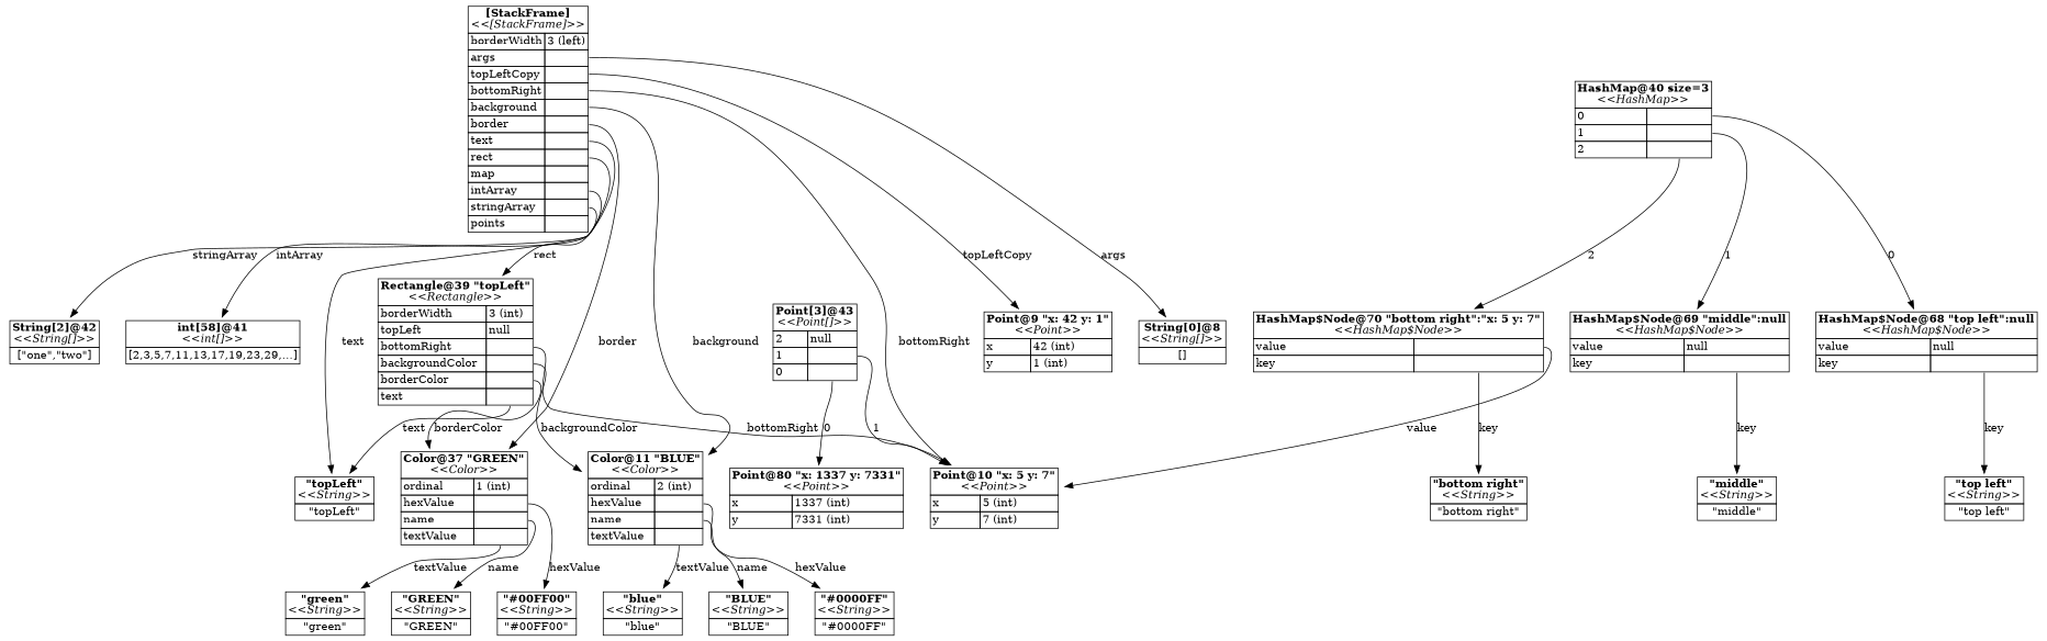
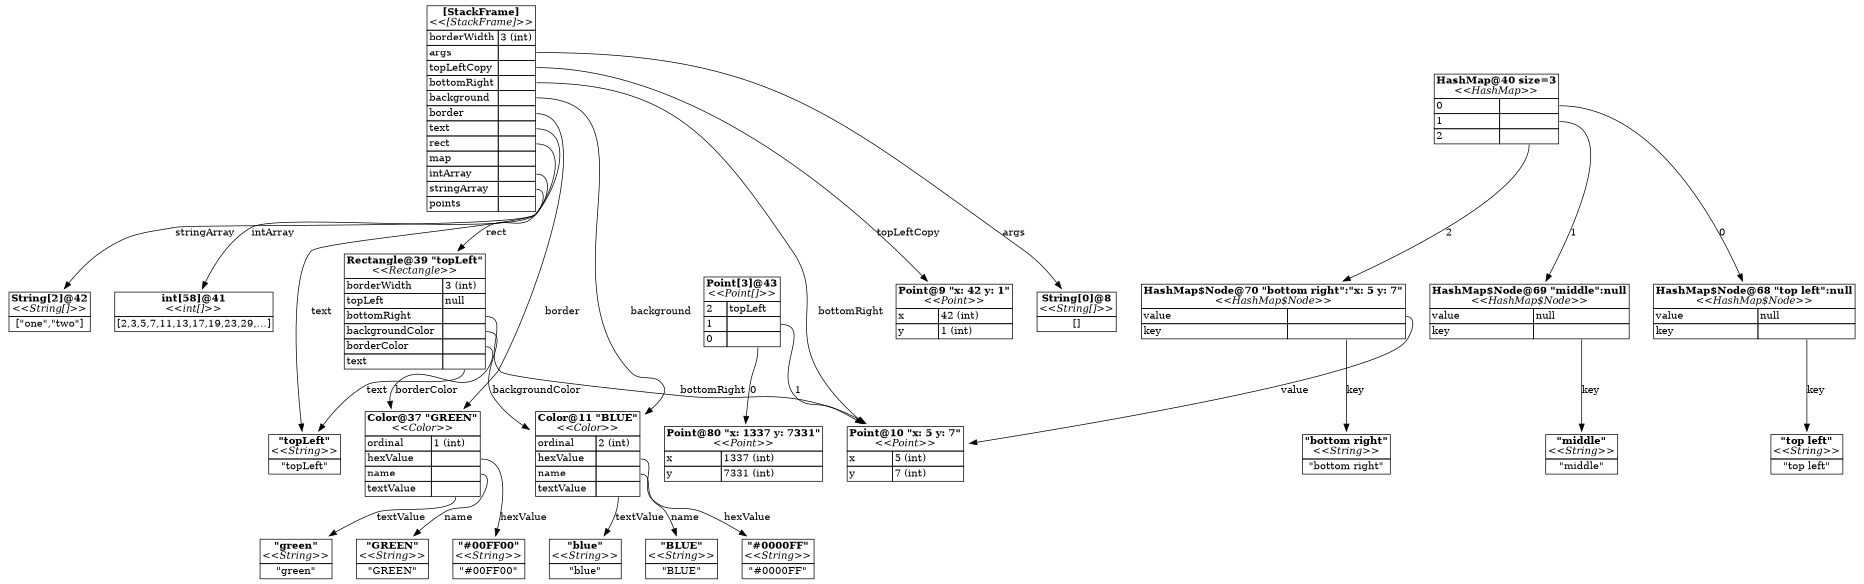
  digraph {
    node [shape=plaintext]
    edge [tailport=key]
-   n1 [label=<<table border="0" cellborder="1" cellspacing="0">     <th><td colspan="2"><b>[StackFrame]</b><br/><i>&lt;&lt;[StackFrame]&gt;&gt;</i></td></th>     <tr><td align="left">borderWidth</td><td align="left" port="borderWidth">3 (left)</td></tr>     <tr><td align="left">args</td><td align="left" port="args"></td></tr>     <tr><td align="left">topLeftCopy</td><td align="left" port="topLeftCopy"></td></tr>     <tr><td align="left">bottomRight</td><td align="left" port="bottomRight"></td></tr>     <tr><td align="left">background</td><td align="left" port="background"></td></tr>     <tr><td align="left">border</td><td align="left" port="border"></td></tr>     <tr><td align="left">text</td><td align="left" port="text"></td></tr>     <tr><td align="left">rect</td><td align="left" port="rect"></td></tr>     <tr><td align="left">map</td><td align="left" port="map"></td></tr>     <tr><td align="left">intArray</td><td align="left" port="intArray"></td></tr>     <tr><td align="left">stringArray</td><td align="left" port="stringArray"></td></tr>     <tr><td align="left">points</td><td align="left" port="points"></td></tr>   </table>>]
+   n1 [label=<<table border="0" cellborder="1" cellspacing="0">     <th><td colspan="2"><b>[StackFrame]</b><br/><i>&lt;&lt;[StackFrame]&gt;&gt;</i></td></th>     <tr><td align="left">borderWidth</td><td align="left" port="borderWidth">3 (int)</td></tr>     <tr><td align="left">args</td><td align="left" port="args"></td></tr>     <tr><td align="left">topLeftCopy</td><td align="left" port="topLeftCopy"></td></tr>     <tr><td align="left">bottomRight</td><td align="left" port="bottomRight"></td></tr>     <tr><td align="left">background</td><td align="left" port="background"></td></tr>     <tr><td align="left">border</td><td align="left" port="border"></td></tr>     <tr><td align="left">text</td><td align="left" port="text"></td></tr>     <tr><td align="left">rect</td><td align="left" port="rect"></td></tr>     <tr><td align="left">map</td><td align="left" port="map"></td></tr>     <tr><td align="left">intArray</td><td align="left" port="intArray"></td></tr>     <tr><td align="left">stringArray</td><td align="left" port="stringArray"></td></tr>     <tr><td align="left">points</td><td align="left" port="points"></td></tr>   </table>>]
    n2 [label=<<table border="0" cellborder="1" cellspacing="0">     <th><td colspan="2"><b>String[0]@8</b><br/><i>&lt;&lt;String[]&gt;&gt;</i></td></th>     <tr><td colspan="2">[]</td></tr>   </table>>]
    n3 [label=<<table border="0" cellborder="1" cellspacing="0">     <th><td colspan="2"><b>Point@9 "x: 42 y: 1"</b><br/><i>&lt;&lt;Point&gt;&gt;</i></td></th>     <tr><td align="left">x</td><td align="left" port="x">42 (int)</td></tr>     <tr><td align="left">y</td><td align="left" port="y">1 (int)</td></tr>   </table>>]
    n4 [label=<<table border="0" cellborder="1" cellspacing="0">     <th><td colspan="2"><b>Point@10 "x: 5 y: 7"</b><br/><i>&lt;&lt;Point&gt;&gt;</i></td></th>     <tr><td align="left">x</td><td align="left" port="x">5 (int)</td></tr>     <tr><td align="left">y</td><td align="left" port="y">7 (int)</td></tr>   </table>>]
    n5 [label=<<table border="0" cellborder="1" cellspacing="0">     <th><td colspan="2"><b>Color@11 "BLUE"</b><br/><i>&lt;&lt;Color&gt;&gt;</i></td></th>     <tr><td align="left">ordinal</td><td align="left" port="ordinal">2 (int)</td></tr>     <tr><td align="left">hexValue</td><td align="left" port="hexValue"></td></tr>     <tr><td align="left">name</td><td align="left" port="name"></td></tr>     <tr><td align="left">textValue</td><td align="left" port="textValue"></td></tr>   </table>>]
    n6 [label=<<table border="0" cellborder="1" cellspacing="0">     <th><td colspan="2"><b>Color@37 "GREEN"</b><br/><i>&lt;&lt;Color&gt;&gt;</i></td></th>     <tr><td align="left">ordinal</td><td align="left" port="ordinal">1 (int)</td></tr>     <tr><td align="left">hexValue</td><td align="left" port="hexValue"></td></tr>     <tr><td align="left">name</td><td align="left" port="name"></td></tr>     <tr><td align="left">textValue</td><td align="left" port="textValue"></td></tr>   </table>>]
    n7 [label=<<table border="0" cellborder="1" cellspacing="0">     <th><td colspan="2"><b>"topLeft"</b><br/><i>&lt;&lt;String&gt;&gt;</i></td></th>     <tr><td colspan="2">"topLeft"</td></tr>   </table>>]
    n8 [label=<<table border="0" cellborder="1" cellspacing="0">     <th><td colspan="2"><b>Rectangle@39 "topLeft"</b><br/><i>&lt;&lt;Rectangle&gt;&gt;</i></td></th>     <tr><td align="left">borderWidth</td><td align="left" port="borderWidth">3 (int)</td></tr>     <tr><td align="left">topLeft</td><td align="left" port="topLeft">null</td></tr>     <tr><td align="left">bottomRight</td><td align="left" port="bottomRight"></td></tr>     <tr><td align="left">backgroundColor</td><td align="left" port="backgroundColor"></td></tr>     <tr><td align="left">borderColor</td><td align="left" port="borderColor"></td></tr>     <tr><td align="left">text</td><td align="left" port="text"></td></tr>   </table>>]
    n9 [label=<<table border="0" cellborder="1" cellspacing="0">     <th><td colspan="2"><b>int[58]@41</b><br/><i>&lt;&lt;int[]&gt;&gt;</i></td></th>     <tr><td colspan="2">[2,3,5,7,11,13,17,19,23,29,…]</td></tr>   </table>>]
    n10 [label=<<table border="0" cellborder="1" cellspacing="0">     <th><td colspan="2"><b>String[2]@42</b><br/><i>&lt;&lt;String[]&gt;&gt;</i></td></th>     <tr><td colspan="2">["one","two"]</td></tr>   </table>>]
    n11 [label=<<table border="0" cellborder="1" cellspacing="0">     <th><td colspan="2"><b>"#0000FF"</b><br/><i>&lt;&lt;String&gt;&gt;</i></td></th>     <tr><td colspan="2">"#0000FF"</td></tr>   </table>>]
    n12 [label=<<table border="0" cellborder="1" cellspacing="0">     <th><td colspan="2"><b>"BLUE"</b><br/><i>&lt;&lt;String&gt;&gt;</i></td></th>     <tr><td colspan="2">"BLUE"</td></tr>   </table>>]
    n13 [label=<<table border="0" cellborder="1" cellspacing="0">     <th><td colspan="2"><b>"blue"</b><br/><i>&lt;&lt;String&gt;&gt;</i></td></th>     <tr><td colspan="2">"blue"</td></tr>   </table>>]
    n14 [label=<<table border="0" cellborder="1" cellspacing="0">     <th><td colspan="2"><b>"#00FF00"</b><br/><i>&lt;&lt;String&gt;&gt;</i></td></th>     <tr><td colspan="2">"#00FF00"</td></tr>   </table>>]
    n15 [label=<<table border="0" cellborder="1" cellspacing="0">     <th><td colspan="2"><b>"GREEN"</b><br/><i>&lt;&lt;String&gt;&gt;</i></td></th>     <tr><td colspan="2">"GREEN"</td></tr>   </table>>]
    n16 [label=<<table border="0" cellborder="1" cellspacing="0">     <th><td colspan="2"><b>"green"</b><br/><i>&lt;&lt;String&gt;&gt;</i></td></th>     <tr><td colspan="2">"green"</td></tr>   </table>>]
    n17 [label=<<table border="0" cellborder="1" cellspacing="0">     <th><td colspan="2"><b>HashMap@40 size=3</b><br/><i>&lt;&lt;HashMap&gt;&gt;</i></td></th>     <tr><td align="left">0</td><td align="left" port="0"></td></tr>     <tr><td align="left">1</td><td align="left" port="1"></td></tr>     <tr><td align="left">2</td><td align="left" port="2"></td></tr>   </table>>]
    n18 [label=<<table border="0" cellborder="1" cellspacing="0">     <th><td colspan="2"><b>HashMap$Node@68 "top left":null</b><br/><i>&lt;&lt;HashMap$Node&gt;&gt;</i></td></th>     <tr><td align="left">value</td><td align="left" port="value">null</td></tr>     <tr><td align="left">key</td><td align="left" port="key"></td></tr>   </table>>]
    n19 [label=<<table border="0" cellborder="1" cellspacing="0">     <th><td colspan="2"><b>HashMap$Node@69 "middle":null</b><br/><i>&lt;&lt;HashMap$Node&gt;&gt;</i></td></th>     <tr><td align="left">value</td><td align="left" port="value">null</td></tr>     <tr><td align="left">key</td><td align="left" port="key"></td></tr>   </table>>]
    n20 [label=<<table border="0" cellborder="1" cellspacing="0">     <th><td colspan="2"><b>HashMap$Node@70 "bottom right":"x: 5 y: 7"</b><br/><i>&lt;&lt;HashMap$Node&gt;&gt;</i></td></th>     <tr><td align="left">value</td><td align="left" port="value"></td></tr>     <tr><td align="left">key</td><td align="left" port="key"></td></tr>   </table>>]
-   n21 [label=<<table border="0" cellborder="1" cellspacing="0">     <th><td colspan="2"><b>Point[3]@43</b><br/><i>&lt;&lt;Point[]&gt;&gt;</i></td></th>     <tr><td align="left">2</td><td align="left" port="2">null</td></tr>     <tr><td align="left">1</td><td align="left" port="1"></td></tr>     <tr><td align="left">0</td><td align="left" port="0"></td></tr>   </table>>]
+   n21 [label=<<table border="0" cellborder="1" cellspacing="0">     <th><td colspan="2"><b>Point[3]@43</b><br/><i>&lt;&lt;Point[]&gt;&gt;</i></td></th>     <tr><td align="left">2</td><td align="left" port="2">topLeft</td></tr>     <tr><td align="left">1</td><td align="left" port="1"></td></tr>     <tr><td align="left">0</td><td align="left" port="0"></td></tr>   </table>>]
    n22 [label=<<table border="0" cellborder="1" cellspacing="0">     <th><td colspan="2"><b>Point@80 "x: 1337 y: 7331"</b><br/><i>&lt;&lt;Point&gt;&gt;</i></td></th>     <tr><td align="left">x</td><td align="left" port="x">1337 (int)</td></tr>     <tr><td align="left">y</td><td align="left" port="y">7331 (int)</td></tr>   </table>>]
    n23 [label=<<table border="0" cellborder="1" cellspacing="0">     <th><td colspan="2"><b>"top left"</b><br/><i>&lt;&lt;String&gt;&gt;</i></td></th>     <tr><td colspan="2">"top left"</td></tr>   </table>>]
    n24 [label=<<table border="0" cellborder="1" cellspacing="0">     <th><td colspan="2"><b>"middle"</b><br/><i>&lt;&lt;String&gt;&gt;</i></td></th>     <tr><td colspan="2">"middle"</td></tr>   </table>>]
    n25 [label=<<table border="0" cellborder="1" cellspacing="0">     <th><td colspan="2"><b>"bottom right"</b><br/><i>&lt;&lt;String&gt;&gt;</i></td></th>     <tr><td colspan="2">"bottom right"</td></tr>   </table>>]
    n1 -> n2 [label=args tailport=args]
    n1 -> n3 [label=topLeftCopy tailport=topLeftCopy]
    n1 -> n4 [label=bottomRight tailport=bottomRight]
    n1 -> n5 [label=background tailport=background]
    n1 -> n6 [label=border tailport=border]
    n1 -> n7 [label=text tailport=text]
    n1 -> n8 [label=rect tailport=rect]
    n1 -> n9 [label=intArray tailport=intArray]
    n1 -> n10 [label=stringArray tailport=stringArray]
    n5 -> n11 [label=hexValue tailport=hexValue]
    n5 -> n12 [label=name tailport=name]
    n5 -> n13 [label=textValue tailport=textValue]
    n6 -> n14 [label=hexValue tailport=hexValue]
    n6 -> n15 [label=name tailport=name]
    n6 -> n16 [label=textValue tailport=textValue]
    n8 -> n4 [label=bottomRight tailport=bottomRight]
    n8 -> n5 [label=backgroundColor tailport=backgroundColor]
    n8 -> n6 [label=borderColor tailport=borderColor]
    n8 -> n7 [label=text tailport=text]
    n17 -> n18 [label=0 tailport=0]
    n17 -> n19 [label=1 tailport=1]
    n17 -> n20 [label=2 tailport=2]
    n18 -> n23 [label=key]
    n19 -> n24 [label=key]
    n20 -> n4 [label=value tailport=value]
    n20 -> n25 [label=key]
    n21 -> n4 [label=1 tailport=1]
    n21 -> n22 [label=0 tailport=0]
  }
